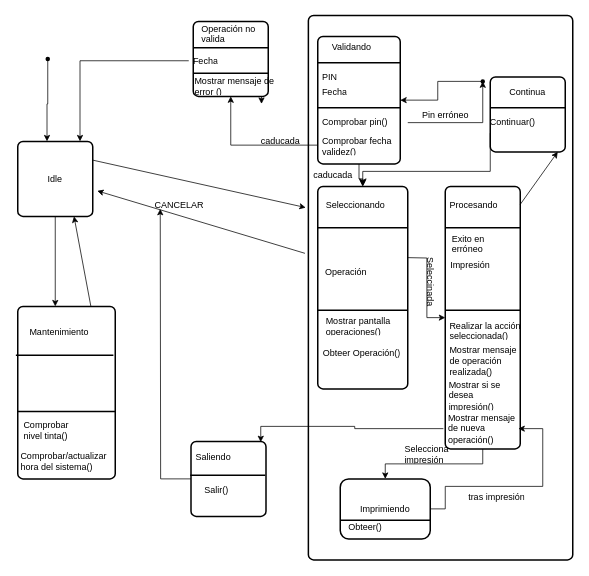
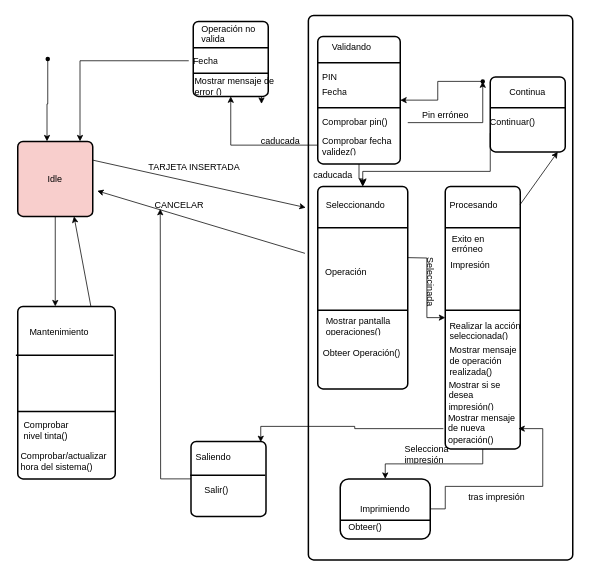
  <mxCell id="0" />
  <mxCell id="1" parent="0" />
  <mxCell id="2" style="edgeStyle=orthogonalEdgeStyle;rounded=0;orthogonalLoop=1;jettySize=auto;html=1;entryX=0.39;entryY=0;entryDx=0;entryDy=0;entryPerimeter=0;" edge="1" parent="1" source="3" target="5"><mxGeometry relative="1" as="geometry" /></mxCell>
  <mxCell id="3" value="" style="shape=waypoint;sketch=0;fillStyle=solid;size=6;pointerEvents=1;points=[];fillColor=none;resizable=0;rotatable=0;perimeter=centerPerimeter;snapToPoint=1;" vertex="1" parent="1"><mxGeometry x="53" y="68" width="20" height="20" as="geometry" /></mxCell>
  <mxCell id="4" style="edgeStyle=orthogonalEdgeStyle;rounded=0;orthogonalLoop=1;jettySize=auto;html=1;" edge="1" parent="1" source="5" target="6"><mxGeometry relative="1" as="geometry"><mxPoint x="43" y="468" as="targetPoint" /><Array as="points"><mxPoint x="43" y="448" /></Array></mxGeometry></mxCell>
- <mxCell id="5" value="Idle" style="rounded=1;whiteSpace=wrap;html=1;absoluteArcSize=1;arcSize=14;strokeWidth=2;" vertex="1" parent="1"><mxGeometry x="23" y="188" width="100" height="100" as="geometry" /></mxCell>
+ <mxCell id="5" value="Idle" style="rounded=1;whiteSpace=wrap;html=1;absoluteArcSize=1;arcSize=14;strokeWidth=2;fillColor=#f8cecc;" vertex="1" parent="1"><mxGeometry x="23" y="188" width="100" height="100" as="geometry" /></mxCell>
  <mxCell id="6" value="" style="rounded=1;whiteSpace=wrap;html=1;absoluteArcSize=1;arcSize=14;strokeWidth=2;" vertex="1" parent="1"><mxGeometry x="23" y="408" width="130" height="230" as="geometry" /></mxCell>
  <mxCell id="7" value="Mantenimiento" style="text;strokeColor=none;fillColor=none;align=left;verticalAlign=top;spacingLeft=4;spacingRight=4;overflow=hidden;rotatable=0;points=[[0,0.5],[1,0.5]];portConstraint=eastwest;whiteSpace=wrap;html=1;" vertex="1" parent="1"><mxGeometry x="33" y="428" width="90" height="26" as="geometry" /></mxCell>
  <mxCell id="8" value="Comprobar nivel tinta()" style="text;strokeColor=none;fillColor=none;align=left;verticalAlign=top;spacingLeft=4;spacingRight=4;overflow=hidden;rotatable=0;points=[[0,0.5],[1,0.5]];portConstraint=eastwest;whiteSpace=wrap;html=1;" vertex="1" parent="1"><mxGeometry x="25" y="553" width="90" height="36" as="geometry" /></mxCell>
  <mxCell id="9" value="" style="endArrow=classic;html=1;rounded=0;exitX=0.75;exitY=0;exitDx=0;exitDy=0;entryX=0.75;entryY=1;entryDx=0;entryDy=0;" edge="1" parent="1" source="6" target="5"><mxGeometry width="50" height="50" relative="1" as="geometry"><mxPoint x="333" y="408" as="sourcePoint" /><mxPoint x="383" y="358" as="targetPoint" /></mxGeometry></mxCell>
  <mxCell id="10" value="" style="endArrow=classic;html=1;rounded=0;exitX=1;exitY=0.25;exitDx=0;exitDy=0;startArrow=none;entryX=-0.01;entryY=0.353;entryDx=0;entryDy=0;entryPerimeter=0;" edge="1" parent="1" source="5" target="11"><mxGeometry width="50" height="50" relative="1" as="geometry"><mxPoint x="313" y="205.5" as="sourcePoint" /><mxPoint x="373" y="206" as="targetPoint" /></mxGeometry></mxCell>
  <mxCell id="11" value="" style="rounded=1;whiteSpace=wrap;html=1;absoluteArcSize=1;arcSize=14;strokeWidth=2;" vertex="1" parent="1"><mxGeometry x="410.5" y="20" width="352.5" height="726" as="geometry" /></mxCell>
  <mxCell id="12" value="CANCELAR" style="text;html=1;align=center;verticalAlign=middle;resizable=0;points=[];autosize=1;strokeColor=none;fillColor=none;" vertex="1" parent="1"><mxGeometry x="193" y="258" width="90" height="30" as="geometry" /></mxCell>
  <mxCell id="13" value="" style="endArrow=classic;html=1;rounded=0;exitX=-0.013;exitY=0.437;exitDx=0;exitDy=0;exitPerimeter=0;entryX=1.06;entryY=0.66;entryDx=0;entryDy=0;entryPerimeter=0;" edge="1" parent="1" source="11" target="5"><mxGeometry width="50" height="50" relative="1" as="geometry"><mxPoint x="333" y="408" as="sourcePoint" /><mxPoint x="383" y="358" as="targetPoint" /></mxGeometry></mxCell>
+ <mxCell id="14" value="TARJETA INSERTADA" style="text;html=1;align=center;verticalAlign=middle;resizable=0;points=[];autosize=1;strokeColor=none;fillColor=none;" vertex="1" parent="1"><mxGeometry x="183" y="208" width="150" height="30" as="geometry" /></mxCell>
  <mxCell id="15" value="" style="edgeStyle=orthogonalEdgeStyle;rounded=0;orthogonalLoop=1;jettySize=auto;html=1;" edge="1" parent="1" source="16" target="18"><mxGeometry relative="1" as="geometry" /></mxCell>
  <mxCell id="16" value="" style="shape=waypoint;sketch=0;fillStyle=solid;size=6;pointerEvents=1;points=[];fillColor=none;resizable=0;rotatable=0;perimeter=centerPerimeter;snapToPoint=1;" vertex="1" parent="1"><mxGeometry x="633" y="98" width="20" height="20" as="geometry" /></mxCell>
  <mxCell id="17" value="" style="edgeStyle=orthogonalEdgeStyle;rounded=0;orthogonalLoop=1;jettySize=auto;html=1;" edge="1" parent="1" source="18" target="25"><mxGeometry relative="1" as="geometry" /></mxCell>
  <mxCell id="18" value="" style="rounded=1;whiteSpace=wrap;html=1;absoluteArcSize=1;arcSize=14;strokeWidth=2;" vertex="1" parent="1"><mxGeometry x="423" y="48" width="110" height="170" as="geometry" /></mxCell>
  <mxCell id="19" value="" style="line;strokeWidth=2;html=1;" vertex="1" parent="1"><mxGeometry x="423" y="138" width="110" height="10" as="geometry" /></mxCell>
  <mxCell id="20" value="Validando" style="text;strokeColor=none;fillColor=none;align=left;verticalAlign=middle;spacingLeft=4;spacingRight=4;overflow=hidden;points=[[0,0.5],[1,0.5]];portConstraint=eastwest;rotatable=0;whiteSpace=wrap;html=1;" vertex="1" parent="1"><mxGeometry x="435.5" y="48" width="80" height="30" as="geometry" /></mxCell>
  <mxCell id="21" style="edgeStyle=orthogonalEdgeStyle;rounded=0;orthogonalLoop=1;jettySize=auto;html=1;entryX=0.5;entryY=0.3;entryDx=0;entryDy=0;entryPerimeter=0;" edge="1" parent="1" source="22" target="16"><mxGeometry relative="1" as="geometry" /></mxCell>
  <mxCell id="22" value="Comprobar pin()" style="text;strokeColor=none;fillColor=none;align=left;verticalAlign=middle;spacingLeft=4;spacingRight=4;overflow=hidden;points=[[0,0.5],[1,0.5]];portConstraint=eastwest;rotatable=0;whiteSpace=wrap;html=1;" vertex="1" parent="1"><mxGeometry x="423" y="148" width="120" height="30" as="geometry" /></mxCell>
  <mxCell id="23" value="" style="edgeStyle=orthogonalEdgeStyle;rounded=0;orthogonalLoop=1;jettySize=auto;html=1;" edge="1" parent="1" source="24" target="45"><mxGeometry relative="1" as="geometry"><mxPoint x="323" y="128" as="targetPoint" /></mxGeometry></mxCell>
  <mxCell id="24" value="Comprobar fecha validez()" style="text;strokeColor=none;fillColor=none;align=left;verticalAlign=middle;spacingLeft=4;spacingRight=4;overflow=hidden;points=[[0,0.5],[1,0.5]];portConstraint=eastwest;rotatable=0;whiteSpace=wrap;html=1;" vertex="1" parent="1"><mxGeometry x="423" y="178" width="120" height="30" as="geometry" /></mxCell>
  <mxCell id="25" value="" style="rounded=1;whiteSpace=wrap;html=1;absoluteArcSize=1;arcSize=14;strokeWidth=2;" vertex="1" parent="1"><mxGeometry x="423" y="248" width="120" height="270" as="geometry" /></mxCell>
  <mxCell id="26" value="" style="line;strokeWidth=2;html=1;" vertex="1" parent="1"><mxGeometry x="423" y="298" width="120" height="10" as="geometry" /></mxCell>
  <mxCell id="27" value="Seleccionando" style="text;strokeColor=none;fillColor=none;align=left;verticalAlign=middle;spacingLeft=4;spacingRight=4;overflow=hidden;points=[[0,0.5],[1,0.5]];portConstraint=eastwest;rotatable=0;whiteSpace=wrap;html=1;" vertex="1" parent="1"><mxGeometry x="428" y="258" width="95" height="30" as="geometry" /></mxCell>
  <mxCell id="28" value="Comprobar/actualizar hora del sistema()" style="text;strokeColor=none;fillColor=none;align=left;verticalAlign=top;spacingLeft=4;spacingRight=4;overflow=hidden;rotatable=0;points=[[0,0.5],[1,0.5]];portConstraint=eastwest;whiteSpace=wrap;html=1;" vertex="1" parent="1"><mxGeometry x="20.5" y="594" width="135" height="44" as="geometry" /></mxCell>
  <mxCell id="29" value="Obteer Operación()" style="text;strokeColor=none;fillColor=none;align=left;verticalAlign=middle;spacingLeft=4;spacingRight=4;overflow=hidden;points=[[0,0.5],[1,0.5]];portConstraint=eastwest;rotatable=0;whiteSpace=wrap;html=1;" vertex="1" parent="1"><mxGeometry x="424" y="456" width="120" height="30" as="geometry" /></mxCell>
  <mxCell id="30" value="" style="line;strokeWidth=2;html=1;" vertex="1" parent="1"><mxGeometry x="23" y="543" width="130" height="10" as="geometry" /></mxCell>
  <mxCell id="31" value="" style="line;strokeWidth=2;html=1;" vertex="1" parent="1"><mxGeometry x="20.5" y="468" width="130" height="10" as="geometry" /></mxCell>
  <mxCell id="32" value="" style="line;strokeWidth=2;html=1;" vertex="1" parent="1"><mxGeometry x="423" y="78" width="110" height="10" as="geometry" /></mxCell>
  <mxCell id="33" value="PIN" style="text;strokeColor=none;fillColor=none;align=left;verticalAlign=middle;spacingLeft=4;spacingRight=4;overflow=hidden;points=[[0,0.5],[1,0.5]];portConstraint=eastwest;rotatable=0;whiteSpace=wrap;html=1;" vertex="1" parent="1"><mxGeometry x="423" y="88" width="120" height="30" as="geometry" /></mxCell>
  <mxCell id="34" value="Fecha" style="text;strokeColor=none;fillColor=none;align=left;verticalAlign=middle;spacingLeft=4;spacingRight=4;overflow=hidden;points=[[0,0.5],[1,0.5]];portConstraint=eastwest;rotatable=0;whiteSpace=wrap;html=1;" vertex="1" parent="1"><mxGeometry x="423" y="108" width="120" height="30" as="geometry" /></mxCell>
  <mxCell id="35" value="" style="line;strokeWidth=2;html=1;" vertex="1" parent="1"><mxGeometry x="423" y="408" width="120" height="10" as="geometry" /></mxCell>
  <mxCell id="36" value="" style="edgeStyle=orthogonalEdgeStyle;rounded=0;orthogonalLoop=1;jettySize=auto;html=1;" edge="1" parent="1" target="39"><mxGeometry relative="1" as="geometry"><mxPoint x="543" y="343" as="sourcePoint" /></mxGeometry></mxCell>
  <mxCell id="37" value="Operación" style="text;strokeColor=none;fillColor=none;align=left;verticalAlign=middle;spacingLeft=4;spacingRight=4;overflow=hidden;points=[[0,0.5],[1,0.5]];portConstraint=eastwest;rotatable=0;whiteSpace=wrap;html=1;" vertex="1" parent="1"><mxGeometry x="426.5" y="348" width="115" height="30" as="geometry" /></mxCell>
  <mxCell id="38" style="edgeStyle=orthogonalEdgeStyle;rounded=0;orthogonalLoop=1;jettySize=auto;html=1;exitX=0.5;exitY=1;exitDx=0;exitDy=0;" edge="1" parent="1" source="39" target="60"><mxGeometry relative="1" as="geometry" /></mxCell>
  <mxCell id="39" value="" style="rounded=1;whiteSpace=wrap;html=1;absoluteArcSize=1;arcSize=14;strokeWidth=2;" vertex="1" parent="1"><mxGeometry x="593" y="248" width="100" height="350" as="geometry" /></mxCell>
  <mxCell id="40" value="" style="line;strokeWidth=2;html=1;" vertex="1" parent="1"><mxGeometry x="593" y="298" width="100" height="10" as="geometry" /></mxCell>
  <mxCell id="41" value="Procesando" style="text;strokeColor=none;fillColor=none;align=left;verticalAlign=middle;spacingLeft=4;spacingRight=4;overflow=hidden;points=[[0,0.5],[1,0.5]];portConstraint=eastwest;rotatable=0;whiteSpace=wrap;html=1;" vertex="1" parent="1"><mxGeometry x="593" y="258" width="95" height="30" as="geometry" /></mxCell>
  <mxCell id="42" value="Pin erróneo" style="text;html=1;align=center;verticalAlign=middle;resizable=0;points=[];autosize=1;strokeColor=none;fillColor=none;" vertex="1" parent="1"><mxGeometry x="548" y="138" width="90" height="30" as="geometry" /></mxCell>
  <mxCell id="43" value="caducada" style="text;html=1;align=center;verticalAlign=middle;resizable=0;points=[];autosize=1;strokeColor=none;fillColor=none;" vertex="1" parent="1"><mxGeometry x="333" y="173" width="80" height="30" as="geometry" /></mxCell>
  <mxCell id="44" style="edgeStyle=orthogonalEdgeStyle;rounded=0;orthogonalLoop=1;jettySize=auto;html=1;exitX=0.75;exitY=1;exitDx=0;exitDy=0;" edge="1" parent="1" source="45"><mxGeometry relative="1" as="geometry"><mxPoint x="348" y="138" as="targetPoint" /></mxGeometry></mxCell>
  <mxCell id="45" value="" style="rounded=1;whiteSpace=wrap;html=1;absoluteArcSize=1;arcSize=14;strokeWidth=2;" vertex="1" parent="1"><mxGeometry x="257" y="28" width="100" height="100" as="geometry" /></mxCell>
  <mxCell id="46" value="" style="line;strokeWidth=2;html=1;" vertex="1" parent="1"><mxGeometry x="258" y="58" width="100" height="10" as="geometry" /></mxCell>
  <mxCell id="47" value="Operación no valida" style="text;strokeColor=none;fillColor=none;align=left;verticalAlign=middle;spacingLeft=4;spacingRight=4;overflow=hidden;points=[[0,0.5],[1,0.5]];portConstraint=eastwest;rotatable=0;whiteSpace=wrap;html=1;" vertex="1" parent="1"><mxGeometry x="262" y="28" width="95" height="30" as="geometry" /></mxCell>
  <mxCell id="48" value="" style="line;strokeWidth=2;html=1;" vertex="1" parent="1"><mxGeometry x="258" y="92" width="100" height="10" as="geometry" /></mxCell>
  <mxCell id="49" style="edgeStyle=orthogonalEdgeStyle;rounded=0;orthogonalLoop=1;jettySize=auto;html=1;entryX=0.83;entryY=0;entryDx=0;entryDy=0;entryPerimeter=0;" edge="1" parent="1" source="50" target="5"><mxGeometry relative="1" as="geometry" /></mxCell>
  <mxCell id="50" value="Fecha" style="text;strokeColor=none;fillColor=none;align=left;verticalAlign=middle;spacingLeft=4;spacingRight=4;overflow=hidden;points=[[0,0.5],[1,0.5]];portConstraint=eastwest;rotatable=0;whiteSpace=wrap;html=1;" vertex="1" parent="1"><mxGeometry x="251" y="63" width="106" height="35" as="geometry" /></mxCell>
  <mxCell id="51" value="Mostrar mensaje de error ()" style="text;strokeColor=none;fillColor=none;align=left;verticalAlign=middle;spacingLeft=4;spacingRight=4;overflow=hidden;points=[[0,0.5],[1,0.5]];portConstraint=eastwest;rotatable=0;whiteSpace=wrap;html=1;" vertex="1" parent="1"><mxGeometry x="253" y="98" width="120" height="30" as="geometry" /></mxCell>
  <mxCell id="52" value="" style="line;strokeWidth=2;html=1;" vertex="1" parent="1"><mxGeometry x="593" y="408" width="100" height="10" as="geometry" /></mxCell>
  <mxCell id="53" value="Realizar la acción seleccionada()" style="text;strokeColor=none;fillColor=none;align=left;verticalAlign=middle;spacingLeft=4;spacingRight=4;overflow=hidden;points=[[0,0.5],[1,0.5]];portConstraint=eastwest;rotatable=0;whiteSpace=wrap;html=1;" vertex="1" parent="1"><mxGeometry x="593" y="424" width="120" height="30" as="geometry" /></mxCell>
  <mxCell id="54" value="Mostrar mensaje de operación realizada()" style="text;strokeColor=none;fillColor=none;align=left;verticalAlign=middle;spacingLeft=4;spacingRight=4;overflow=hidden;points=[[0,0.5],[1,0.5]];portConstraint=eastwest;rotatable=0;whiteSpace=wrap;html=1;" vertex="1" parent="1"><mxGeometry x="593" y="456" width="100" height="50" as="geometry" /></mxCell>
  <mxCell id="55" style="edgeStyle=orthogonalEdgeStyle;rounded=0;orthogonalLoop=1;jettySize=auto;html=1;entryX=0.93;entryY=0.01;entryDx=0;entryDy=0;entryPerimeter=0;" edge="1" parent="1" source="56" target="71"><mxGeometry relative="1" as="geometry" /></mxCell>
  <mxCell id="56" value="Mostrar mensaje de nueva operación()" style="text;strokeColor=none;fillColor=none;align=left;verticalAlign=middle;spacingLeft=4;spacingRight=4;overflow=hidden;points=[[0,0.5],[1,0.5]];portConstraint=eastwest;rotatable=0;whiteSpace=wrap;html=1;" vertex="1" parent="1"><mxGeometry x="590.5" y="546" width="100" height="50" as="geometry" /></mxCell>
  <mxCell id="57" value="Exito en erróneo" style="text;strokeColor=none;fillColor=none;align=left;verticalAlign=middle;spacingLeft=4;spacingRight=4;overflow=hidden;points=[[0,0.5],[1,0.5]];portConstraint=eastwest;rotatable=0;whiteSpace=wrap;html=1;" vertex="1" parent="1"><mxGeometry x="595.5" y="308" width="87.5" height="30" as="geometry" /></mxCell>
  <mxCell id="58" value="" style="edgeStyle=elbowEdgeStyle;elbow=vertical;endArrow=classic;html=1;curved=0;rounded=0;endSize=8;startSize=8;exitX=0;exitY=0.75;exitDx=0;exitDy=0;" edge="1" parent="1" source="75" target="25"><mxGeometry width="50" height="50" relative="1" as="geometry"><mxPoint x="333" y="458" as="sourcePoint" /><mxPoint x="383" y="408" as="targetPoint" /><Array as="points"><mxPoint x="583" y="228" /></Array></mxGeometry></mxCell>
  <mxCell id="59" style="edgeStyle=orthogonalEdgeStyle;rounded=0;orthogonalLoop=1;jettySize=auto;html=1;exitX=1;exitY=0.5;exitDx=0;exitDy=0;" edge="1" parent="1" source="60" target="56"><mxGeometry relative="1" as="geometry"><Array as="points"><mxPoint x="593" y="678" /><mxPoint x="593" y="648" /><mxPoint x="723" y="648" /><mxPoint x="723" y="571" /></Array></mxGeometry></mxCell>
  <mxCell id="60" value="Imprimiendo" style="whiteSpace=wrap;html=1;rounded=1;arcSize=14;strokeWidth=2;" vertex="1" parent="1"><mxGeometry x="453" y="638" width="120" height="80" as="geometry" /></mxCell>
  <mxCell id="61" value="Selecciona impresión" style="text;strokeColor=none;fillColor=none;align=left;verticalAlign=middle;spacingLeft=4;spacingRight=4;overflow=hidden;points=[[0,0.5],[1,0.5]];portConstraint=eastwest;rotatable=0;whiteSpace=wrap;html=1;" vertex="1" parent="1"><mxGeometry x="533" y="589" width="95" height="30" as="geometry" /></mxCell>
  <mxCell id="62" value="caducada" style="text;html=1;align=center;verticalAlign=middle;resizable=0;points=[];autosize=1;strokeColor=none;fillColor=none;" vertex="1" parent="1"><mxGeometry x="403" y="218" width="80" height="30" as="geometry" /></mxCell>
  <mxCell id="63" value="Mostrar pantalla operaciones()" style="text;strokeColor=none;fillColor=none;align=left;verticalAlign=middle;spacingLeft=4;spacingRight=4;overflow=hidden;points=[[0,0.5],[1,0.5]];portConstraint=eastwest;rotatable=0;whiteSpace=wrap;html=1;" vertex="1" parent="1"><mxGeometry x="428" y="418" width="120" height="30" as="geometry" /></mxCell>
  <mxCell id="64" value="Seleccinada" style="text;html=1;align=center;verticalAlign=middle;resizable=0;points=[];autosize=1;strokeColor=none;fillColor=none;rotation=90;" vertex="1" parent="1"><mxGeometry x="528" y="360" width="90" height="30" as="geometry" /></mxCell>
  <mxCell id="65" value="Impresión" style="text;strokeColor=none;fillColor=none;align=left;verticalAlign=middle;spacingLeft=4;spacingRight=4;overflow=hidden;points=[[0,0.5],[1,0.5]];portConstraint=eastwest;rotatable=0;whiteSpace=wrap;html=1;" vertex="1" parent="1"><mxGeometry x="594" y="338" width="87.5" height="30" as="geometry" /></mxCell>
  <mxCell id="66" value="Mostrar si se desea impresión()" style="text;strokeColor=none;fillColor=none;align=left;verticalAlign=middle;spacingLeft=4;spacingRight=4;overflow=hidden;points=[[0,0.5],[1,0.5]];portConstraint=eastwest;rotatable=0;whiteSpace=wrap;html=1;" vertex="1" parent="1"><mxGeometry x="592" y="503" width="100" height="45" as="geometry" /></mxCell>
  <mxCell id="67" value="" style="line;strokeWidth=2;html=1;" vertex="1" parent="1"><mxGeometry x="453" y="688" width="120" height="10" as="geometry" /></mxCell>
  <mxCell id="68" value="Obteer()" style="text;strokeColor=none;fillColor=none;align=left;verticalAlign=middle;spacingLeft=4;spacingRight=4;overflow=hidden;points=[[0,0.5],[1,0.5]];portConstraint=eastwest;rotatable=0;whiteSpace=wrap;html=1;" vertex="1" parent="1"><mxGeometry x="458" y="688" width="115" height="30" as="geometry" /></mxCell>
  <mxCell id="69" value="tras impresión" style="text;strokeColor=none;fillColor=none;align=left;verticalAlign=middle;spacingLeft=4;spacingRight=4;overflow=hidden;points=[[0,0.5],[1,0.5]];portConstraint=eastwest;rotatable=0;whiteSpace=wrap;html=1;" vertex="1" parent="1"><mxGeometry x="618" y="648" width="95" height="30" as="geometry" /></mxCell>
  <mxCell id="70" style="edgeStyle=orthogonalEdgeStyle;rounded=0;orthogonalLoop=1;jettySize=auto;html=1;" edge="1" parent="1" source="71"><mxGeometry relative="1" as="geometry"><mxPoint x="213" y="278" as="targetPoint" /></mxGeometry></mxCell>
  <mxCell id="71" value="" style="rounded=1;whiteSpace=wrap;html=1;absoluteArcSize=1;arcSize=14;strokeWidth=2;" vertex="1" parent="1"><mxGeometry x="254" y="588" width="100" height="100" as="geometry" /></mxCell>
  <mxCell id="72" value="" style="line;strokeWidth=2;html=1;" vertex="1" parent="1"><mxGeometry x="253" y="628" width="100" height="10" as="geometry" /></mxCell>
  <mxCell id="73" value="Saliendo" style="text;html=1;strokeColor=none;fillColor=none;align=center;verticalAlign=middle;whiteSpace=wrap;rounded=0;" vertex="1" parent="1"><mxGeometry x="254" y="594" width="60" height="30" as="geometry" /></mxCell>
  <mxCell id="74" value="Salir()" style="text;html=1;strokeColor=none;fillColor=none;align=center;verticalAlign=middle;whiteSpace=wrap;rounded=0;" vertex="1" parent="1"><mxGeometry x="258" y="638" width="60" height="30" as="geometry" /></mxCell>
  <mxCell id="75" value="" style="rounded=1;whiteSpace=wrap;html=1;absoluteArcSize=1;arcSize=14;strokeWidth=2;" vertex="1" parent="1"><mxGeometry x="653" y="102" width="100" height="100" as="geometry" /></mxCell>
  <mxCell id="76" value="" style="line;strokeWidth=2;html=1;" vertex="1" parent="1"><mxGeometry x="653" y="138" width="100" height="10" as="geometry" /></mxCell>
  <mxCell id="77" value="Continua" style="text;html=1;strokeColor=none;fillColor=none;align=center;verticalAlign=middle;whiteSpace=wrap;rounded=0;" vertex="1" parent="1"><mxGeometry x="673" y="108" width="60" height="30" as="geometry" /></mxCell>
  <mxCell id="78" value="Continuar()" style="text;html=1;strokeColor=none;fillColor=none;align=center;verticalAlign=middle;whiteSpace=wrap;rounded=0;" vertex="1" parent="1"><mxGeometry x="653" y="148" width="60" height="30" as="geometry" /></mxCell>
  <mxCell id="79" value="" style="endArrow=classic;html=1;rounded=0;" edge="1" parent="1"><mxGeometry width="50" height="50" relative="1" as="geometry"><mxPoint x="693" y="272" as="sourcePoint" /><mxPoint x="743" y="202" as="targetPoint" /></mxGeometry></mxCell>
